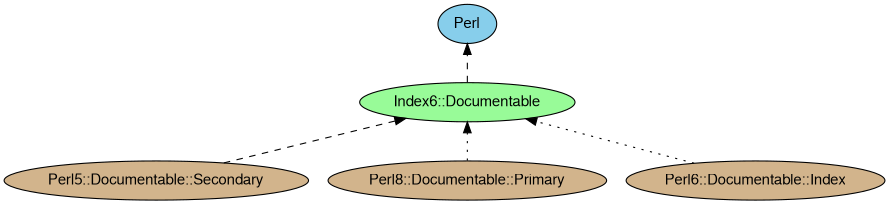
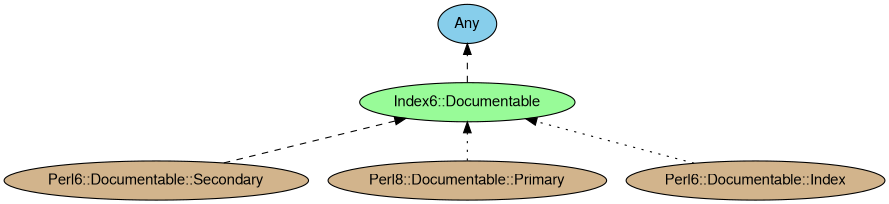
  digraph {
    rankdir=BT
    splines=polyline
    node [color="#000000" fillcolor=tan fontcolor="#000000" fontname=FreeSans style=filled]
    edge [color="#000000" style=dashed]
    n1 [fillcolor=palegreen label="Index6::Documentable"]
-   Any [fillcolor=skyblue label=Perl]
-   "Perl6::Documentable::Secondary" [label="Perl5::Documentable::Secondary"]
+   Any [fillcolor=skyblue]
+   "Perl6::Documentable::Secondary"
    n4 [label="Perl8::Documentable::Primary"]
    "Perl6::Documentable::Index"
    n1 -> Any
    "Perl6::Documentable::Secondary" -> n1
    n4 -> n1 [style=dotted]
    "Perl6::Documentable::Index" -> n1 [style=dotted]
  }
